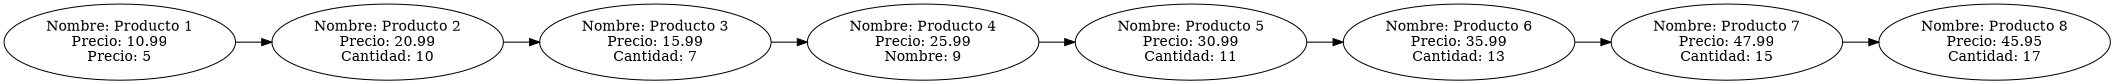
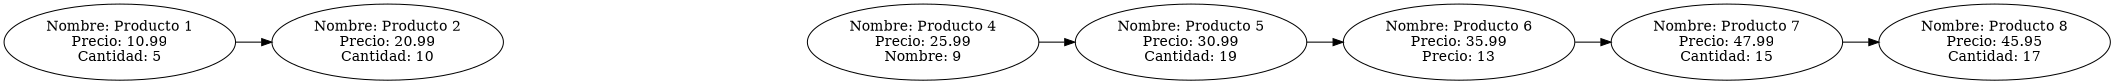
  digraph {
    rankdir=LR
-   n1 [label="Nombre: Producto 1\nPrecio: 10.99\nPrecio: 5"]
+   n1 [label="Nombre: Producto 1\nPrecio: 10.99\nCantidad: 5"]
    n2 [label="Nombre: Producto 2\nPrecio: 20.99\nCantidad: 10"]
-   n3 [label="Nombre: Producto 3\nPrecio: 15.99\nCantidad: 7"]
    n4 [label="Nombre: Producto 4\nPrecio: 25.99\nNombre: 9"]
-   n5 [label="Nombre: Producto 5\nPrecio: 30.99\nCantidad: 11"]
-   n6 [label="Nombre: Producto 6\nPrecio: 35.99\nCantidad: 13"]
+   n5 [label="Nombre: Producto 5\nPrecio: 30.99\nCantidad: 19"]
+   n6 [label="Nombre: Producto 6\nPrecio: 35.99\nPrecio: 13"]
    n7 [label="Nombre: Producto 7\nPrecio: 47.99\nCantidad: 15"]
    n8 [label="Nombre: Producto 8\nPrecio: 45.95\nCantidad: 17"]
    n1 -> n2
-   n2 -> n3
-   n3 -> n4
    n4 -> n5
    n5 -> n6
    n6 -> n7
    n7 -> n8
  }
